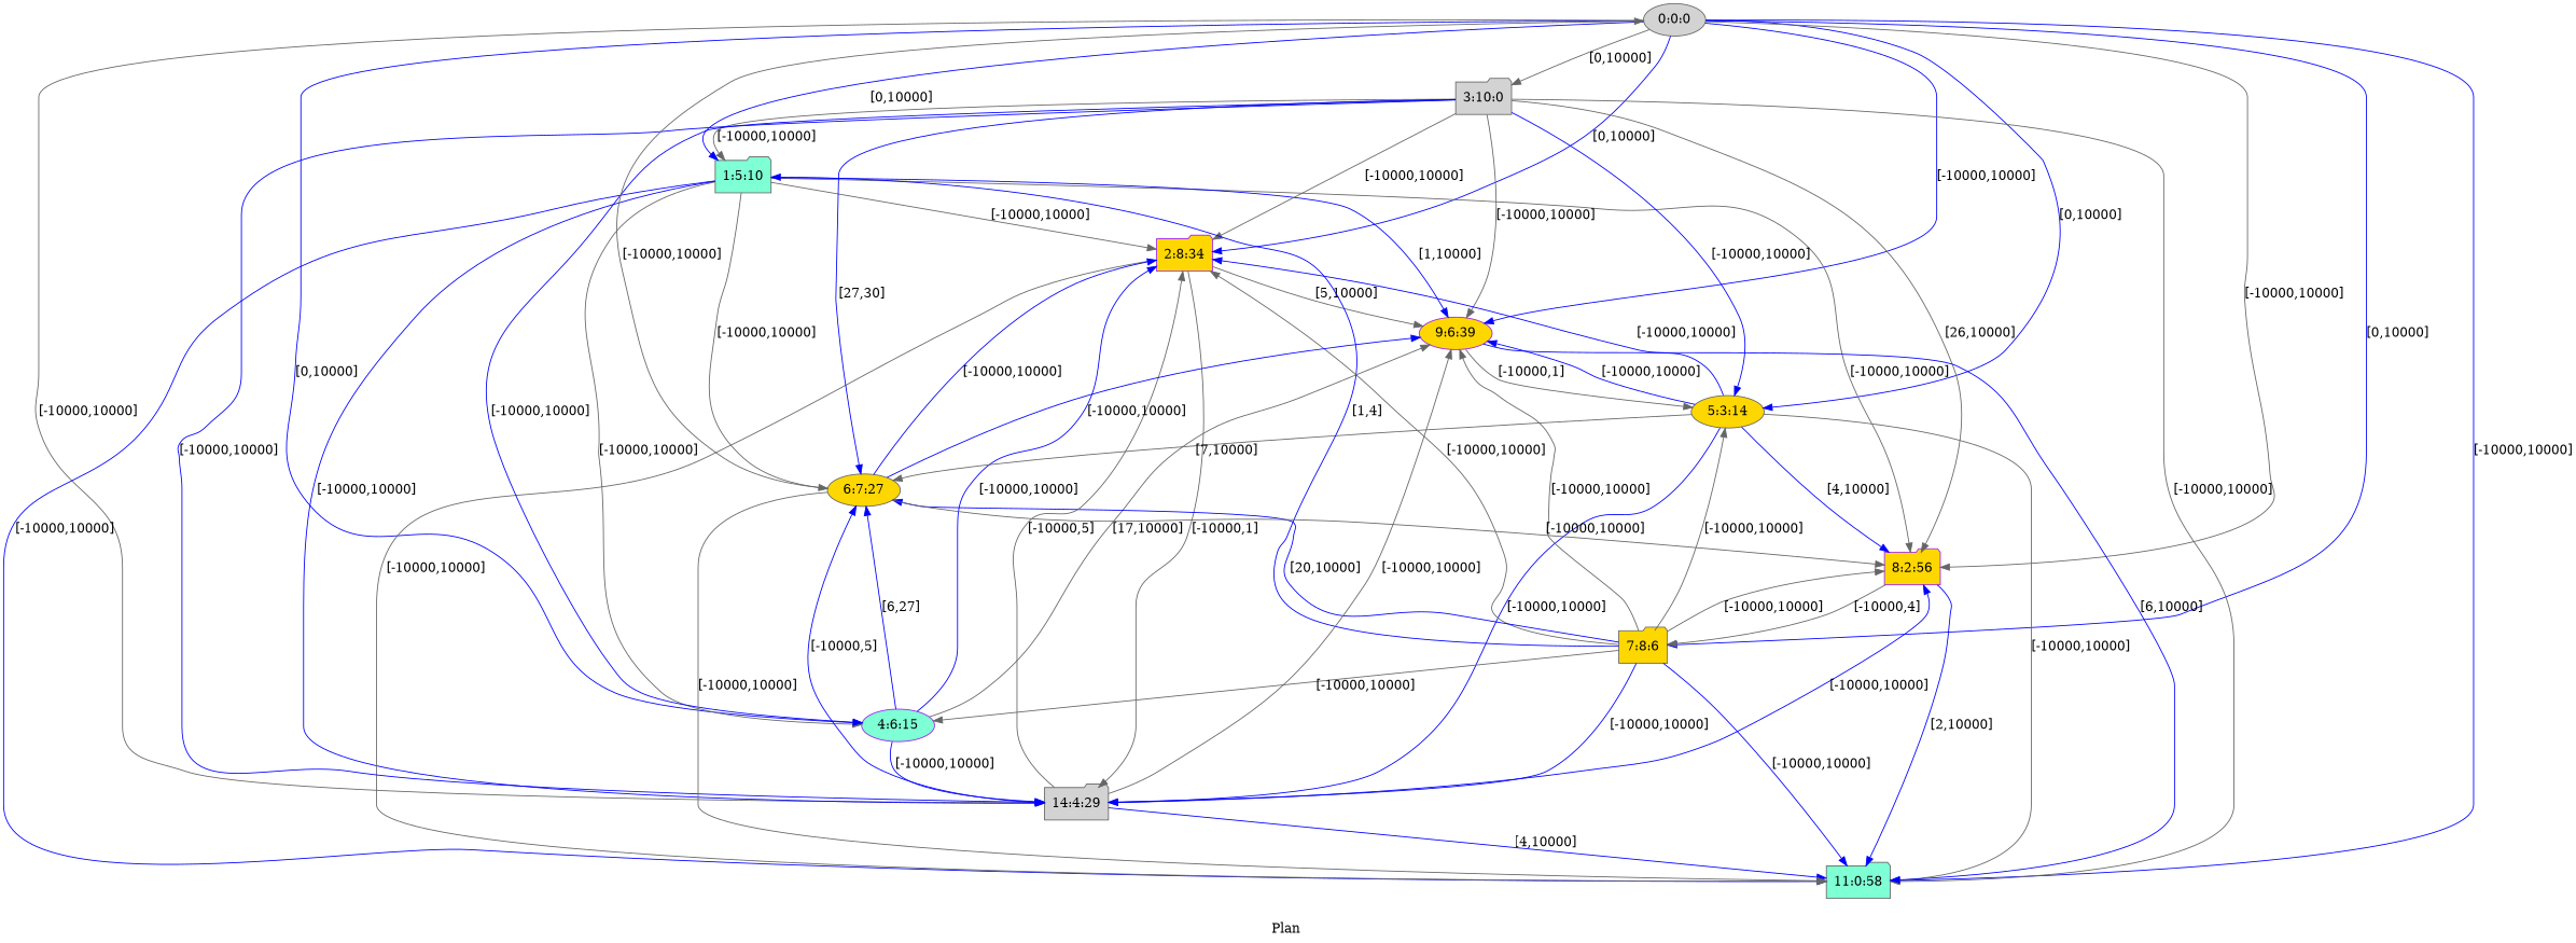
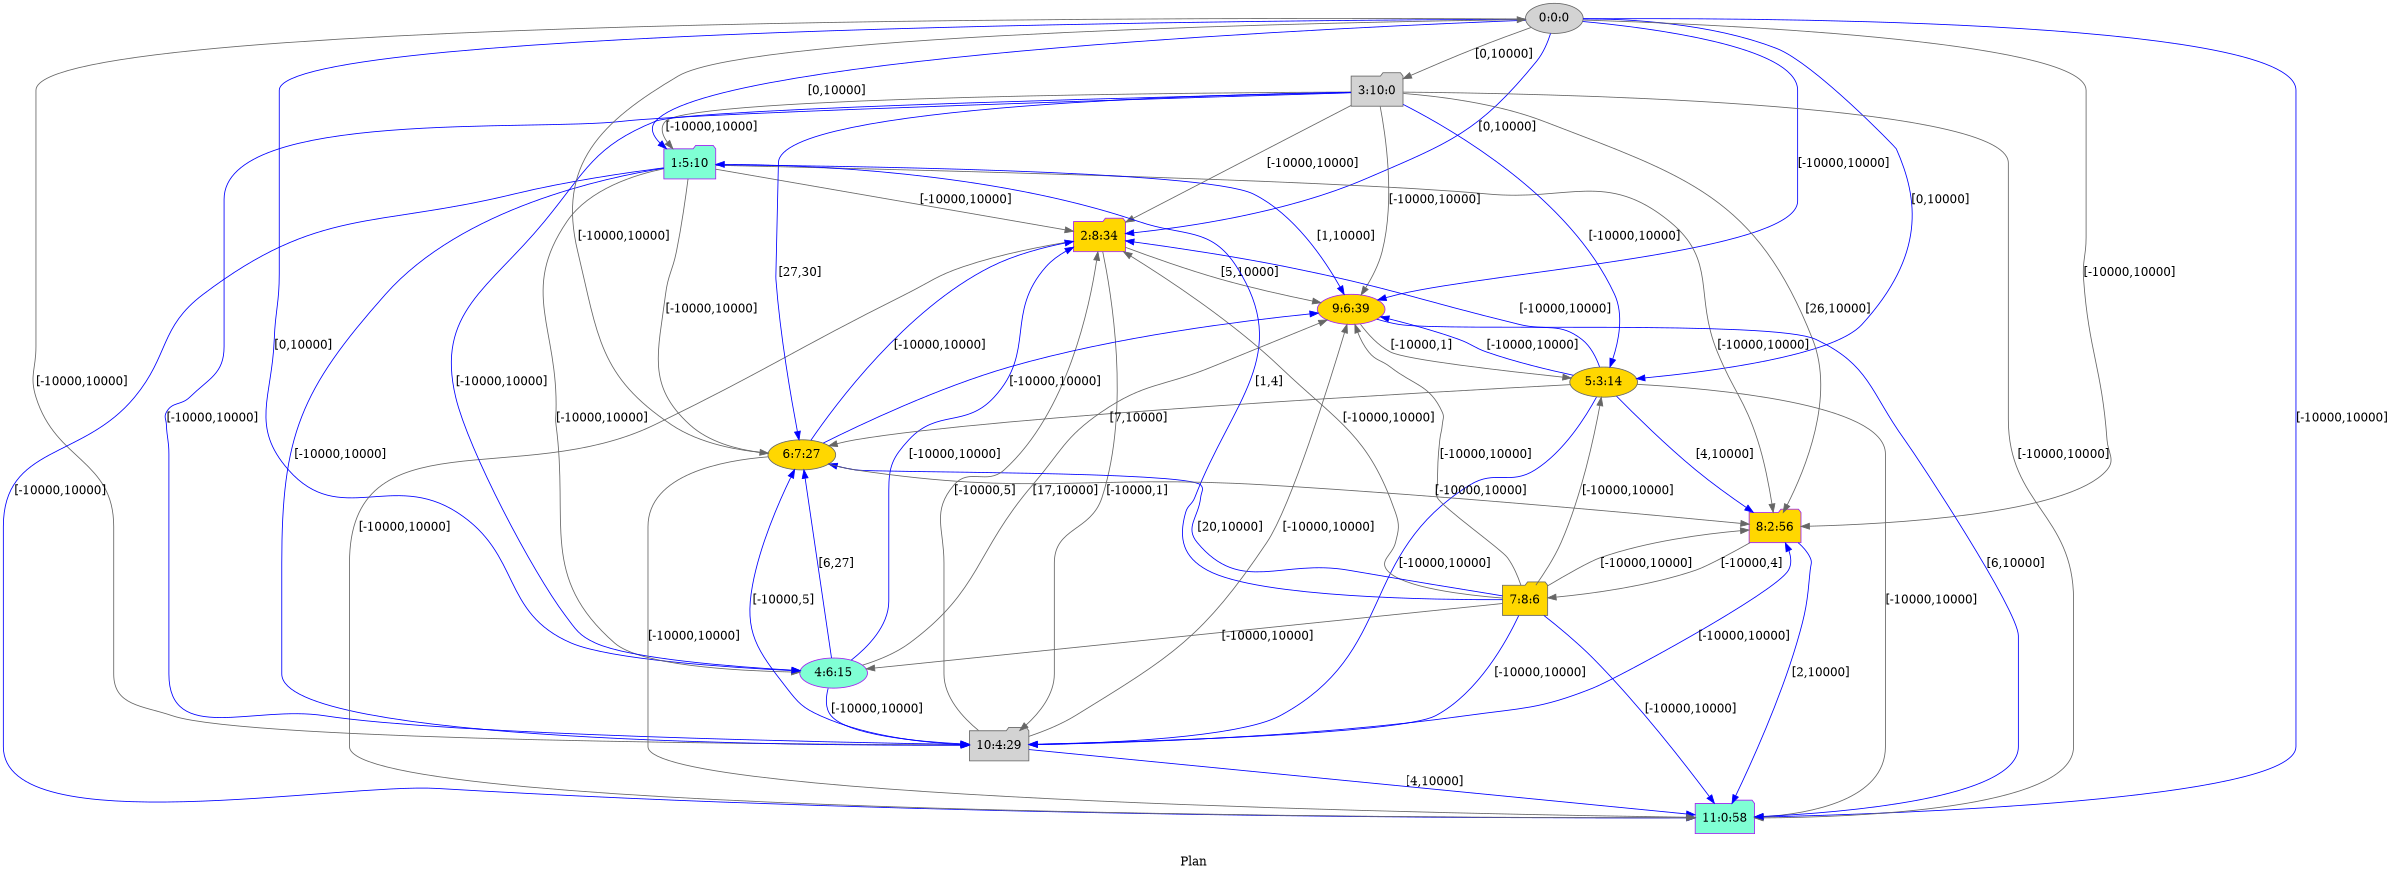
  digraph {
    fldt=0.594799
    label="Plan "
    nodesep=.45
    rankdir=TB
    node [color=gray40 fillcolor=gold shape=folder style=filled]
    edge [color=blue]
    "0:0:0" [fillcolor=lightgrey shape=ellipse]
-   "1:5:10" [fillcolor=aquamarine]
+   "1:5:10" [color=purple fillcolor=aquamarine]
    "2:8:34" [color=purple]
    "3:10:0" [fillcolor=lightgrey]
    "4:6:15" [color=purple fillcolor=aquamarine shape=ellipse]
    "5:3:14" [shape=ellipse]
    "7:8:6"
    "8:2:56" [color=purple]
    "9:6:39" [color=purple shape=ellipse]
-   "10:4:29" [fillcolor=lightgrey label="14:4:29"]
-   "11:0:58" [fillcolor=aquamarine]
+   "10:4:29" [fillcolor=lightgrey]
+   "11:0:58" [color=purple fillcolor=aquamarine]
    "6:7:27" [shape=ellipse]
    "0:0:0" -> "1:5:10" [label="[0,10000]"]
    "0:0:0" -> "2:8:34" [label="[0,10000]"]
    "0:0:0" -> "3:10:0" [color=gray40 label="[0,10000]"]
    "0:0:0" -> "4:6:15" [label="[0,10000]"]
    "0:0:0" -> "5:3:14" [label="[0,10000]"]
-   "0:0:0" -> "7:8:6" [label="[0,10000]"]
    "0:0:0" -> "8:2:56" [color=gray40 label="[-10000,10000]"]
    "0:0:0" -> "9:6:39" [label="[-10000,10000]"]
    "0:0:0" -> "10:4:29" [color=gray40 label="[-10000,10000]"]
    "0:0:0" -> "11:0:58" [label="[-10000,10000]"]
    "1:5:10" -> "2:8:34" [color=gray40 label="[-10000,10000]"]
    "1:5:10" -> "4:6:15" [color=gray40 label="[-10000,10000]"]
    "1:5:10" -> "8:2:56" [color=gray40 label="[-10000,10000]"]
    "1:5:10" -> "9:6:39" [label="[1,10000]"]
    "1:5:10" -> "10:4:29" [label="[-10000,10000]"]
    "1:5:10" -> "11:0:58" [label="[-10000,10000]"]
    "1:5:10" -> "6:7:27" [color=gray40 label="[-10000,10000]"]
    "2:8:34" -> "9:6:39" [color=gray40 label="[5,10000]"]
    "2:8:34" -> "10:4:29" [color=gray40 label="[-10000,1]"]
    "2:8:34" -> "11:0:58" [color=gray40 label="[-10000,10000]"]
    "3:10:0" -> "1:5:10" [color=gray40 label="[-10000,10000]"]
    "3:10:0" -> "2:8:34" [color=gray40 label="[-10000,10000]"]
    "3:10:0" -> "4:6:15" [label="[-10000,10000]"]
    "3:10:0" -> "5:3:14" [label="[-10000,10000]"]
    "3:10:0" -> "8:2:56" [color=gray40 label="[26,10000]"]
    "3:10:0" -> "9:6:39" [color=gray40 label="[-10000,10000]"]
    "3:10:0" -> "10:4:29" [label="[-10000,10000]"]
    "3:10:0" -> "11:0:58" [color=gray40 label="[-10000,10000]"]
    "3:10:0" -> "6:7:27" [label="[27,30]"]
    "4:6:15" -> "2:8:34" [label="[-10000,10000]"]
    "4:6:15" -> "9:6:39" [color=gray40 label="[17,10000]"]
    "4:6:15" -> "10:4:29" [label="[-10000,10000]"]
    "4:6:15" -> "6:7:27" [label="[6,27]"]
    "5:3:14" -> "2:8:34" [label="[-10000,10000]"]
    "5:3:14" -> "8:2:56" [label="[4,10000]"]
    "5:3:14" -> "9:6:39" [label="[-10000,10000]"]
    "5:3:14" -> "10:4:29" [label="[-10000,10000]"]
    "5:3:14" -> "11:0:58" [color=gray40 label="[-10000,10000]"]
    "5:3:14" -> "6:7:27" [color=gray40 label="[7,10000]"]
    "7:8:6" -> "1:5:10" [label="[1,4]"]
    "7:8:6" -> "2:8:34" [color=gray40 label="[-10000,10000]"]
    "7:8:6" -> "4:6:15" [color=gray40 label="[-10000,10000]"]
    "7:8:6" -> "5:3:14" [color=gray40 label="[-10000,10000]"]
    "7:8:6" -> "8:2:56" [color=gray40 label="[-10000,10000]"]
    "7:8:6" -> "9:6:39" [color=gray40 label="[-10000,10000]"]
    "7:8:6" -> "10:4:29" [label="[-10000,10000]"]
    "7:8:6" -> "11:0:58" [label="[-10000,10000]"]
    "7:8:6" -> "6:7:27" [label="[20,10000]"]
    "8:2:56" -> "7:8:6" [color=gray40 label="[-10000,4]"]
    "8:2:56" -> "11:0:58" [label="[2,10000]"]
    "9:6:39" -> "5:3:14" [color=gray40 label="[-10000,1]"]
    "9:6:39" -> "11:0:58" [label="[6,10000]"]
    "10:4:29" -> "2:8:34" [color=gray40 label="[-10000,5]"]
    "10:4:29" -> "8:2:56" [label="[-10000,10000]"]
    "10:4:29" -> "9:6:39" [color=gray40 label="[-10000,10000]"]
    "10:4:29" -> "11:0:58" [label="[4,10000]"]
    "10:4:29" -> "6:7:27" [label="[-10000,5]"]
    "6:7:27" -> "0:0:0" [color=gray40 label="[-10000,10000]"]
    "6:7:27" -> "2:8:34" [label="[-10000,10000]"]
    "6:7:27" -> "8:2:56" [color=gray40 label="[-10000,10000]"]
    "6:7:27" -> "9:6:39" [label="[-10000,10000]"]
    "6:7:27" -> "11:0:58" [color=gray40 label="[-10000,10000]"]
  }
